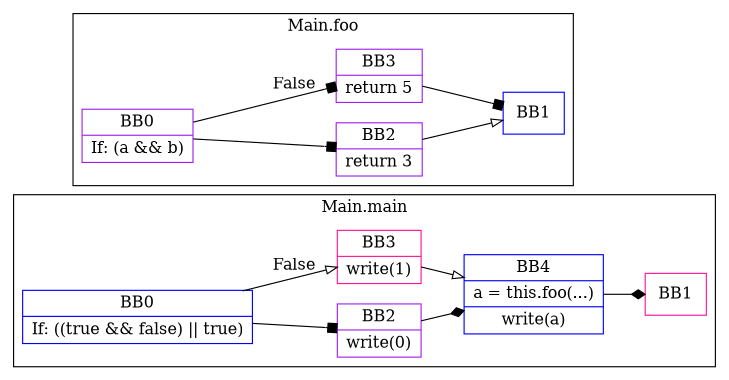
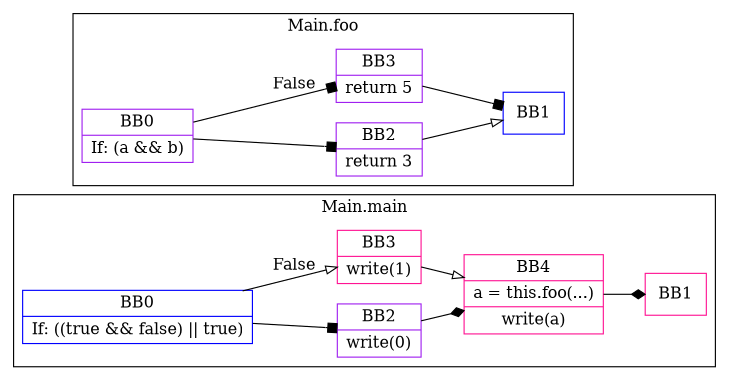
  digraph {
    rankdir=LR
    node [shape=record color=purple]
    edge [arrowhead=box]
    n1 [label="BB0|If: ((true && false) \|\| true)" color=blue]
    n2 [label="BB2|write(0)"]
    n3 [label="BB3|write(1)" color=deeppink]
-   n4 [label="BB4|a = this.foo(...)|write(a)" color=blue]
+   n4 [label="BB4|a = this.foo(...)|write(a)" color=deeppink]
    n5 [label=BB1 color=deeppink]
    n6 [label="BB0|If: (a && b)"]
    n7 [label="BB2|return 3"]
    n8 [label="BB3|return 5"]
    n9 [label=BB1 color=blue]
    subgraph cluster_1 {
      label="Main.main"
      n1
      n2
      n3
      n4
      n5
    }
    subgraph cluster_2 {
      label="Main.foo"
      n6
      n7
      n8
      n9
    }
    n1 -> n2
    n1 -> n3 [label=False arrowhead=onormal]
    n2 -> n4 [arrowhead=diamond]
    n3 -> n4 [arrowhead=onormal]
    n4 -> n5 [arrowhead=diamond]
    n6 -> n7
    n6 -> n8 [label=False]
    n7 -> n9 [arrowhead=onormal]
    n8 -> n9
  }
